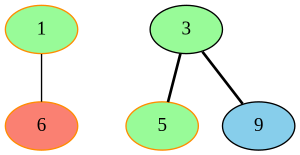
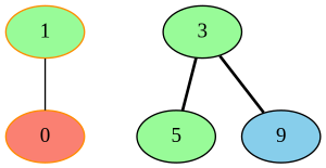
  graph {
    fontname="Liberation Serif"
    node [color=darkorange fillcolor=palegreen fontname="Liberation Serif" style=filled]
    edge [fontname="Liberation Serif" style=bold]
    n1 [label=1]
-   n2 [fillcolor=salmon label=6]
+   n2 [fillcolor=salmon label=0]
    n3 [color=black label=3]
-   n4 [label=5]
+   n4 [color=black label=5]
    n5 [color=black fillcolor=skyblue label=9]
    n1 -- n2 [style=solid]
    n3 -- n4
    n3 -- n5
  }
